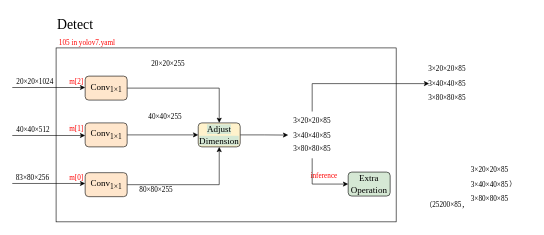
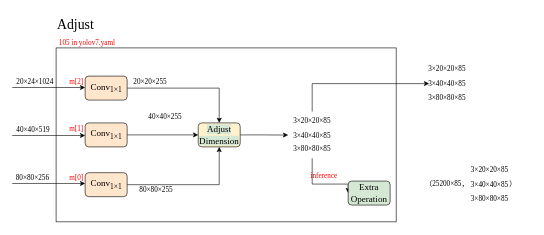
  <mxCell id="0" />
  <mxCell id="1" parent="0" />
  <mxCell id="2" value="" style="rounded=0;whiteSpace=wrap;html=1;fontFamily=Times New Roman;" parent="1" vertex="1"><mxGeometry x="93" y="79" width="567" height="290" as="geometry" /></mxCell>
- <mxCell id="3" value="&lt;div style=&quot;text-align: center;&quot;&gt;Detect&lt;/div&gt;" style="text;whiteSpace=wrap;html=1;fontSize=23;fontFamily=Times New Roman;fontColor=#000000;" parent="1" vertex="1"><mxGeometry x="93" y="20" width="130" height="40" as="geometry" /></mxCell>
+ <mxCell id="3" value="&lt;div style=&quot;text-align: center;&quot;&gt;Adjust&lt;/div&gt;" style="text;whiteSpace=wrap;html=1;fontSize=23;fontFamily=Times New Roman;fontColor=#000000;" parent="1" vertex="1"><mxGeometry x="93" y="20" width="130" height="40" as="geometry" /></mxCell>
  <mxCell id="4" value="&lt;font color=&quot;#ff0000&quot;&gt;105&amp;nbsp;in yolov7.yaml&lt;/font&gt;" style="text;html=1;strokeColor=none;fillColor=none;align=center;verticalAlign=middle;whiteSpace=wrap;rounded=0;fontFamily=Times New Roman;" parent="1" vertex="1"><mxGeometry x="93" y="55" width="104" height="30" as="geometry" /></mxCell>
  <mxCell id="5" value="" style="endArrow=classic;html=1;rounded=0;entryX=0;entryY=0.5;entryDx=0;entryDy=0;" parent="1" edge="1"><mxGeometry width="50" height="50" relative="1" as="geometry"><mxPoint x="20" y="305" as="sourcePoint" /><mxPoint x="141.5" y="305" as="targetPoint" /></mxGeometry></mxCell>
- <mxCell id="6" value="83×80×256" style="text;html=1;strokeColor=none;fillColor=none;align=center;verticalAlign=middle;whiteSpace=wrap;rounded=0;fontFamily=Times New Roman;" parent="1" vertex="1"><mxGeometry x="24" y="280" width="60" height="30" as="geometry" /></mxCell>
+ <mxCell id="6" value="80×80×256" style="text;html=1;strokeColor=none;fillColor=none;align=center;verticalAlign=middle;whiteSpace=wrap;rounded=0;fontFamily=Times New Roman;" parent="1" vertex="1"><mxGeometry x="24" y="280" width="60" height="30" as="geometry" /></mxCell>
  <mxCell id="7" value="&lt;font color=&quot;#ff0000&quot;&gt;m[0]&lt;/font&gt;" style="text;html=1;strokeColor=none;fillColor=none;align=center;verticalAlign=middle;whiteSpace=wrap;rounded=0;fontFamily=Times New Roman;" parent="1" vertex="1"><mxGeometry x="116.5" y="280" width="20" height="30" as="geometry" /></mxCell>
  <mxCell id="8" value="" style="endArrow=classic;html=1;rounded=0;entryX=0;entryY=0.5;entryDx=0;entryDy=0;" parent="1" edge="1"><mxGeometry width="50" height="50" relative="1" as="geometry"><mxPoint x="20" y="225" as="sourcePoint" /><mxPoint x="141.5" y="225" as="targetPoint" /></mxGeometry></mxCell>
- <mxCell id="9" value="40×40×512" style="text;html=1;strokeColor=none;fillColor=none;align=center;verticalAlign=middle;whiteSpace=wrap;rounded=0;fontFamily=Times New Roman;" parent="1" vertex="1"><mxGeometry x="25" y="200" width="60" height="30" as="geometry" /></mxCell>
+ <mxCell id="9" value="40×40×519" style="text;html=1;strokeColor=none;fillColor=none;align=center;verticalAlign=middle;whiteSpace=wrap;rounded=0;fontFamily=Times New Roman;" parent="1" vertex="1"><mxGeometry x="25" y="200" width="60" height="30" as="geometry" /></mxCell>
  <mxCell id="10" value="&lt;span style=&quot;color: rgb(255, 0, 0); font-family: &amp;quot;Times New Roman&amp;quot;; font-size: 12px; font-style: normal; font-variant-ligatures: normal; font-variant-caps: normal; font-weight: 400; letter-spacing: normal; orphans: 2; text-align: center; text-indent: 0px; text-transform: none; widows: 2; word-spacing: 0px; -webkit-text-stroke-width: 0px; background-color: rgb(251, 251, 251); text-decoration-thickness: initial; text-decoration-style: initial; text-decoration-color: initial; float: none; display: inline !important;&quot;&gt;m[1]&lt;/span&gt;" style="text;html=1;strokeColor=none;fillColor=none;align=center;verticalAlign=middle;whiteSpace=wrap;rounded=0;fontFamily=Times New Roman;" parent="1" vertex="1"><mxGeometry x="116.5" y="199" width="20" height="30" as="geometry" /></mxCell>
  <mxCell id="11" value="" style="endArrow=classic;html=1;rounded=0;entryX=0;entryY=0.5;entryDx=0;entryDy=0;" parent="1" edge="1"><mxGeometry width="50" height="50" relative="1" as="geometry"><mxPoint x="20" y="145" as="sourcePoint" /><mxPoint x="141.5" y="145" as="targetPoint" /></mxGeometry></mxCell>
- <mxCell id="12" value="20×20×1024" style="text;html=1;strokeColor=none;fillColor=none;align=center;verticalAlign=middle;whiteSpace=wrap;rounded=0;fontFamily=Times New Roman;" parent="1" vertex="1"><mxGeometry x="28" y="120" width="60" height="30" as="geometry" /></mxCell>
+ <mxCell id="12" value="20×24×1024" style="text;html=1;strokeColor=none;fillColor=none;align=center;verticalAlign=middle;whiteSpace=wrap;rounded=0;fontFamily=Times New Roman;" parent="1" vertex="1"><mxGeometry x="28" y="120" width="60" height="30" as="geometry" /></mxCell>
  <mxCell id="13" value="&lt;font color=&quot;#ff0000&quot;&gt;m[2]&lt;/font&gt;" style="text;html=1;strokeColor=none;fillColor=none;align=center;verticalAlign=middle;whiteSpace=wrap;rounded=0;fontFamily=Times New Roman;" parent="1" vertex="1"><mxGeometry x="116.5" y="120" width="20" height="30" as="geometry" /></mxCell>
  <mxCell id="14" style="edgeStyle=orthogonalEdgeStyle;rounded=0;orthogonalLoop=1;jettySize=auto;html=1;exitX=1;exitY=0.5;exitDx=0;exitDy=0;fontColor=#FF0000;" parent="1" source="15" target="24" edge="1"><mxGeometry relative="1" as="geometry" /></mxCell>
  <mxCell id="15" value="&lt;div style=&quot;font-size: 11.3pt;&quot;&gt;&lt;span style=&quot;background-color: rgb(255, 230, 204);&quot;&gt;Conv&lt;sub&gt;1&lt;/sub&gt;&lt;/span&gt;&lt;sub style=&quot;background-color: initial; border-color: var(--border-color);&quot;&gt;×1&lt;/sub&gt;&lt;/div&gt;" style="rounded=1;whiteSpace=wrap;html=1;labelBackgroundColor=none;fontSize=23;fillColor=#FFE6CC;strokeColor=#000000;fontFamily=Times New Roman;" parent="1" vertex="1"><mxGeometry x="141.5" y="126" width="70" height="40" as="geometry" /></mxCell>
  <mxCell id="16" style="edgeStyle=orthogonalEdgeStyle;rounded=0;orthogonalLoop=1;jettySize=auto;html=1;exitX=1;exitY=0.5;exitDx=0;exitDy=0;fontColor=#FF0000;" parent="1" source="17" target="24" edge="1"><mxGeometry relative="1" as="geometry" /></mxCell>
  <mxCell id="17" value="&lt;div style=&quot;font-size: 11.3pt;&quot;&gt;&lt;span style=&quot;background-color: rgb(255, 230, 204);&quot;&gt;Conv&lt;sub&gt;1&lt;/sub&gt;&lt;/span&gt;&lt;sub style=&quot;background-color: initial; border-color: var(--border-color);&quot;&gt;×1&lt;/sub&gt;&lt;/div&gt;" style="rounded=1;whiteSpace=wrap;html=1;labelBackgroundColor=none;fontSize=23;fillColor=#FFE6CC;strokeColor=#000000;fontFamily=Times New Roman;" parent="1" vertex="1"><mxGeometry x="141.5" y="204" width="70" height="40" as="geometry" /></mxCell>
  <mxCell id="18" style="edgeStyle=orthogonalEdgeStyle;rounded=0;orthogonalLoop=1;jettySize=auto;html=1;exitX=1;exitY=0.5;exitDx=0;exitDy=0;entryX=0.5;entryY=1;entryDx=0;entryDy=0;fontColor=#FF0000;" parent="1" source="19" target="24" edge="1"><mxGeometry relative="1" as="geometry" /></mxCell>
  <mxCell id="19" value="&lt;div style=&quot;font-size: 11.3pt;&quot;&gt;&lt;span style=&quot;background-color: rgb(255, 230, 204);&quot;&gt;Conv&lt;sub&gt;1&lt;/sub&gt;&lt;/span&gt;&lt;sub style=&quot;background-color: initial; border-color: var(--border-color);&quot;&gt;×1&lt;/sub&gt;&lt;/div&gt;" style="rounded=1;whiteSpace=wrap;html=1;labelBackgroundColor=none;fontSize=23;fillColor=#FFE6CC;strokeColor=#000000;fontFamily=Times New Roman;" parent="1" vertex="1"><mxGeometry x="141.5" y="287" width="70" height="40" as="geometry" /></mxCell>
  <mxCell id="20" value="80×80×255" style="text;html=1;strokeColor=none;fillColor=none;align=center;verticalAlign=middle;whiteSpace=wrap;rounded=0;fontFamily=Times New Roman;" parent="1" vertex="1"><mxGeometry x="230" y="300" width="60" height="30" as="geometry" /></mxCell>
  <mxCell id="21" value="40×40×255" style="text;html=1;strokeColor=none;fillColor=none;align=center;verticalAlign=middle;whiteSpace=wrap;rounded=0;fontFamily=Times New Roman;" parent="1" vertex="1"><mxGeometry x="245" y="179" width="60" height="30" as="geometry" /></mxCell>
- <mxCell id="22" value="20×20×255" style="text;html=1;strokeColor=none;fillColor=none;align=center;verticalAlign=middle;whiteSpace=wrap;rounded=0;fontFamily=Times New Roman;" parent="1" vertex="1"><mxGeometry x="250" y="90" width="60" height="30" as="geometry" /></mxCell>
+ <mxCell id="22" value="20×20×255" style="text;html=1;strokeColor=none;fillColor=none;align=center;verticalAlign=middle;whiteSpace=wrap;rounded=0;fontFamily=Times New Roman;" parent="1" vertex="1"><mxGeometry x="220" y="120" width="60" height="30" as="geometry" /></mxCell>
  <mxCell id="23" style="edgeStyle=orthogonalEdgeStyle;rounded=0;orthogonalLoop=1;jettySize=auto;html=1;exitX=1;exitY=0.5;exitDx=0;exitDy=0;fontColor=#FF0000;" parent="1" source="24" edge="1"><mxGeometry relative="1" as="geometry"><mxPoint x="480" y="224.31" as="targetPoint" /></mxGeometry></mxCell>
  <mxCell id="24" value="&lt;div style=&quot;font-size: 11.3pt;&quot;&gt;&lt;span style=&quot;background-color: rgb(213, 232, 212);&quot;&gt;Adjust&lt;/span&gt;&lt;/div&gt;&lt;div style=&quot;font-size: 11.3pt;&quot;&gt;&lt;span style=&quot;background-color: rgb(213, 232, 212);&quot;&gt;Dimension&lt;/span&gt;&lt;/div&gt;" style="rounded=1;whiteSpace=wrap;html=1;labelBackgroundColor=none;fontSize=23;fillColor=#fff2cc;strokeColor=#000000;fontFamily=Times New Roman;" parent="1" vertex="1"><mxGeometry x="330" y="204" width="70" height="40" as="geometry" /></mxCell>
  <mxCell id="25" value="" style="group" parent="1" vertex="1" connectable="0"><mxGeometry x="490" y="185" width="60" height="78" as="geometry" /></mxCell>
  <mxCell id="26" value="3×80×80×85" style="text;html=1;strokeColor=none;fillColor=none;align=center;verticalAlign=middle;whiteSpace=wrap;rounded=0;labelBackgroundColor=#FFFFFF;fontColor=#000000;fontFamily=Times New Roman;" parent="25" vertex="1"><mxGeometry y="48" width="60" height="30" as="geometry" /></mxCell>
  <mxCell id="27" value="3×40×40×85" style="text;html=1;strokeColor=none;fillColor=none;align=center;verticalAlign=middle;whiteSpace=wrap;rounded=0;labelBackgroundColor=#FFFFFF;fontColor=#000000;fontFamily=Times New Roman;" parent="25" vertex="1"><mxGeometry y="24.5" width="60" height="30" as="geometry" /></mxCell>
  <mxCell id="28" value="3×20×20×85" style="text;html=1;strokeColor=none;fillColor=none;align=center;verticalAlign=middle;whiteSpace=wrap;rounded=0;labelBackgroundColor=#FFFFFF;fontColor=#000000;fontFamily=Times New Roman;" parent="25" vertex="1"><mxGeometry width="60" height="30" as="geometry" /></mxCell>
  <mxCell id="29" value="" style="group" parent="1" vertex="1" connectable="0"><mxGeometry x="715" y="99" width="60" height="78" as="geometry" /></mxCell>
  <mxCell id="30" value="3×80×80×85" style="text;html=1;strokeColor=none;fillColor=none;align=center;verticalAlign=middle;whiteSpace=wrap;rounded=0;labelBackgroundColor=#FFFFFF;fontColor=#000000;fontFamily=Times New Roman;" parent="29" vertex="1"><mxGeometry y="48" width="60" height="30" as="geometry" /></mxCell>
  <mxCell id="31" value="3×40×40×85" style="text;html=1;strokeColor=none;fillColor=none;align=center;verticalAlign=middle;whiteSpace=wrap;rounded=0;labelBackgroundColor=#FFFFFF;fontColor=#000000;fontFamily=Times New Roman;" parent="29" vertex="1"><mxGeometry y="24.5" width="60" height="30" as="geometry" /></mxCell>
  <mxCell id="32" value="3×20×20×85" style="text;html=1;strokeColor=none;fillColor=none;align=center;verticalAlign=middle;whiteSpace=wrap;rounded=0;labelBackgroundColor=#FFFFFF;fontColor=#000000;fontFamily=Times New Roman;" parent="29" vertex="1"><mxGeometry width="60" height="30" as="geometry" /></mxCell>
  <mxCell id="33" value="&lt;font color=&quot;#ff0000&quot;&gt;inference&lt;/font&gt;" style="text;html=1;strokeColor=none;fillColor=none;align=center;verticalAlign=middle;whiteSpace=wrap;rounded=0;fontFamily=Times New Roman;" parent="1" vertex="1"><mxGeometry x="530" y="278" width="20" height="30" as="geometry" /></mxCell>
  <mxCell id="34" value="" style="group" parent="1" vertex="1" connectable="0"><mxGeometry x="786" y="267" width="60" height="78" as="geometry" /></mxCell>
  <mxCell id="35" value="3×80×80×85" style="text;html=1;strokeColor=none;fillColor=none;align=center;verticalAlign=middle;whiteSpace=wrap;rounded=0;labelBackgroundColor=#FFFFFF;fontColor=#000000;fontFamily=Times New Roman;" parent="34" vertex="1"><mxGeometry y="48" width="60" height="30" as="geometry" /></mxCell>
  <mxCell id="36" value="3×40×40×85" style="text;html=1;strokeColor=none;fillColor=none;align=center;verticalAlign=middle;whiteSpace=wrap;rounded=0;labelBackgroundColor=#FFFFFF;fontColor=#000000;fontFamily=Times New Roman;" parent="34" vertex="1"><mxGeometry y="24.5" width="60" height="30" as="geometry" /></mxCell>
  <mxCell id="37" value="3×20×20×85" style="text;html=1;strokeColor=none;fillColor=none;align=center;verticalAlign=middle;whiteSpace=wrap;rounded=0;labelBackgroundColor=#FFFFFF;fontColor=#000000;fontFamily=Times New Roman;" parent="34" vertex="1"><mxGeometry width="60" height="30" as="geometry" /></mxCell>
- <mxCell id="38" value="（25200×85，" style="text;html=1;strokeColor=none;fillColor=none;align=center;verticalAlign=middle;whiteSpace=wrap;rounded=0;labelBackgroundColor=#FFFFFF;fontColor=#000000;fontFamily=Times New Roman;" parent="1" vertex="1"><mxGeometry x="715" y="326" width="60" height="30" as="geometry" /></mxCell>
+ <mxCell id="38" value="（25200×85，" style="text;html=1;strokeColor=none;fillColor=none;align=center;verticalAlign=middle;whiteSpace=wrap;rounded=0;labelBackgroundColor=#FFFFFF;fontColor=#000000;fontFamily=Times New Roman;" parent="1" vertex="1"><mxGeometry x="715" y="291" width="60" height="30" as="geometry" /></mxCell>
  <mxCell id="39" value="）" style="text;html=1;strokeColor=none;fillColor=none;align=center;verticalAlign=middle;whiteSpace=wrap;rounded=0;" parent="1" vertex="1"><mxGeometry x="825" y="291" width="60" height="30" as="geometry" /></mxCell>
  <mxCell id="40" style="edgeStyle=orthogonalEdgeStyle;rounded=0;orthogonalLoop=1;jettySize=auto;html=1;exitX=0.5;exitY=1;exitDx=0;exitDy=0;entryX=0;entryY=0.5;entryDx=0;entryDy=0;" parent="1" source="26" target="42" edge="1"><mxGeometry relative="1" as="geometry"><mxPoint x="550" y="299" as="targetPoint" /><Array as="points"><mxPoint x="520" y="306" /></Array></mxGeometry></mxCell>
  <mxCell id="41" style="edgeStyle=orthogonalEdgeStyle;rounded=0;orthogonalLoop=1;jettySize=auto;html=1;exitX=0.5;exitY=0;exitDx=0;exitDy=0;entryX=0;entryY=0.5;entryDx=0;entryDy=0;" parent="1" source="28" target="31" edge="1"><mxGeometry relative="1" as="geometry" /></mxCell>
- <mxCell id="42" value="&lt;div style=&quot;font-size: 11.3pt;&quot;&gt;&lt;span style=&quot;background-color: rgb(213, 232, 212);&quot;&gt;Extra&lt;/span&gt;&lt;/div&gt;&lt;div style=&quot;font-size: 11.3pt;&quot;&gt;&lt;span style=&quot;background-color: rgb(213, 232, 212);&quot;&gt;Operation&lt;/span&gt;&lt;/div&gt;" style="rounded=1;whiteSpace=wrap;html=1;labelBackgroundColor=none;fontSize=23;fillColor=#D5E8D4;strokeColor=#000000;fontFamily=Times New Roman;" parent="1" vertex="1"><mxGeometry x="580" y="286" width="70" height="40" as="geometry" /></mxCell>
+ <mxCell id="42" value="&lt;div style=&quot;font-size: 11.3pt;&quot;&gt;&lt;span style=&quot;background-color: rgb(213, 232, 212);&quot;&gt;Extra&lt;/span&gt;&lt;/div&gt;&lt;div style=&quot;font-size: 11.3pt;&quot;&gt;&lt;span style=&quot;background-color: rgb(213, 232, 212);&quot;&gt;Operation&lt;/span&gt;&lt;/div&gt;" style="rounded=1;whiteSpace=wrap;html=1;labelBackgroundColor=none;fontSize=23;fillColor=#D5E8D4;strokeColor=#000000;fontFamily=Times New Roman;" parent="1" vertex="1"><mxGeometry x="580" y="301" width="70" height="40" as="geometry" /></mxCell>
